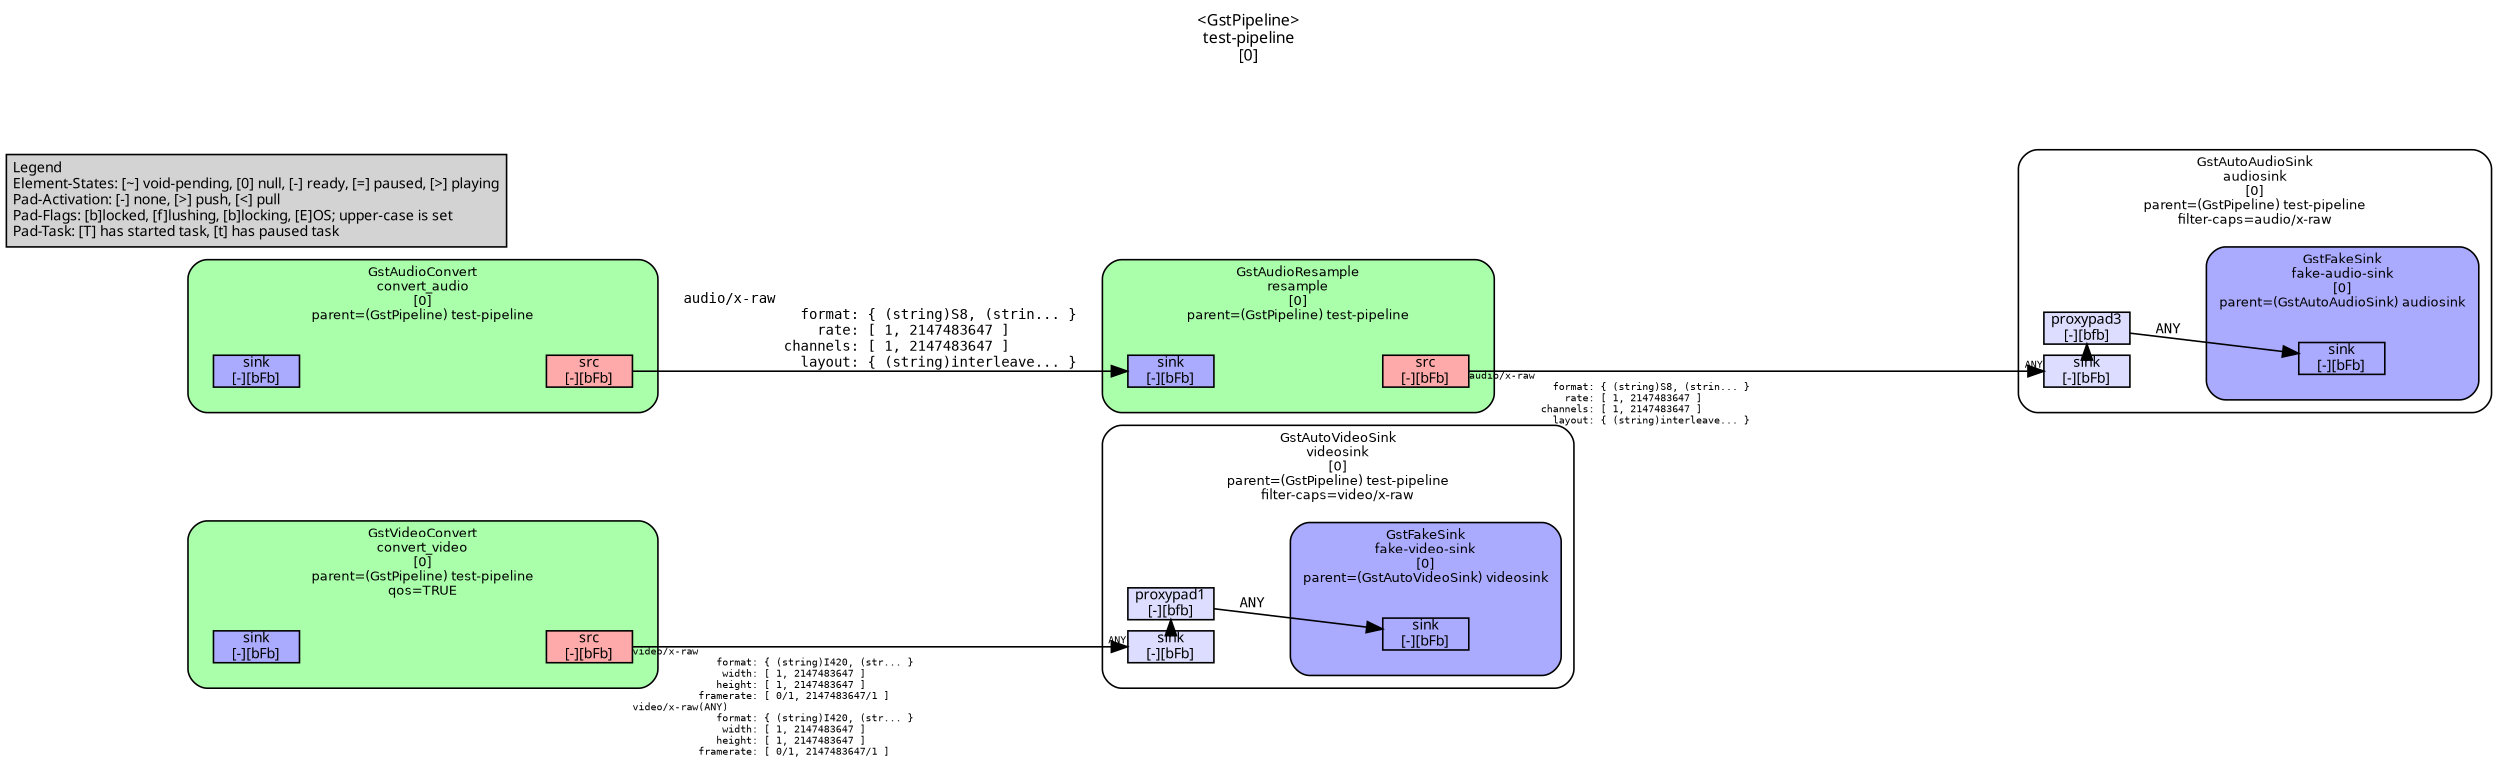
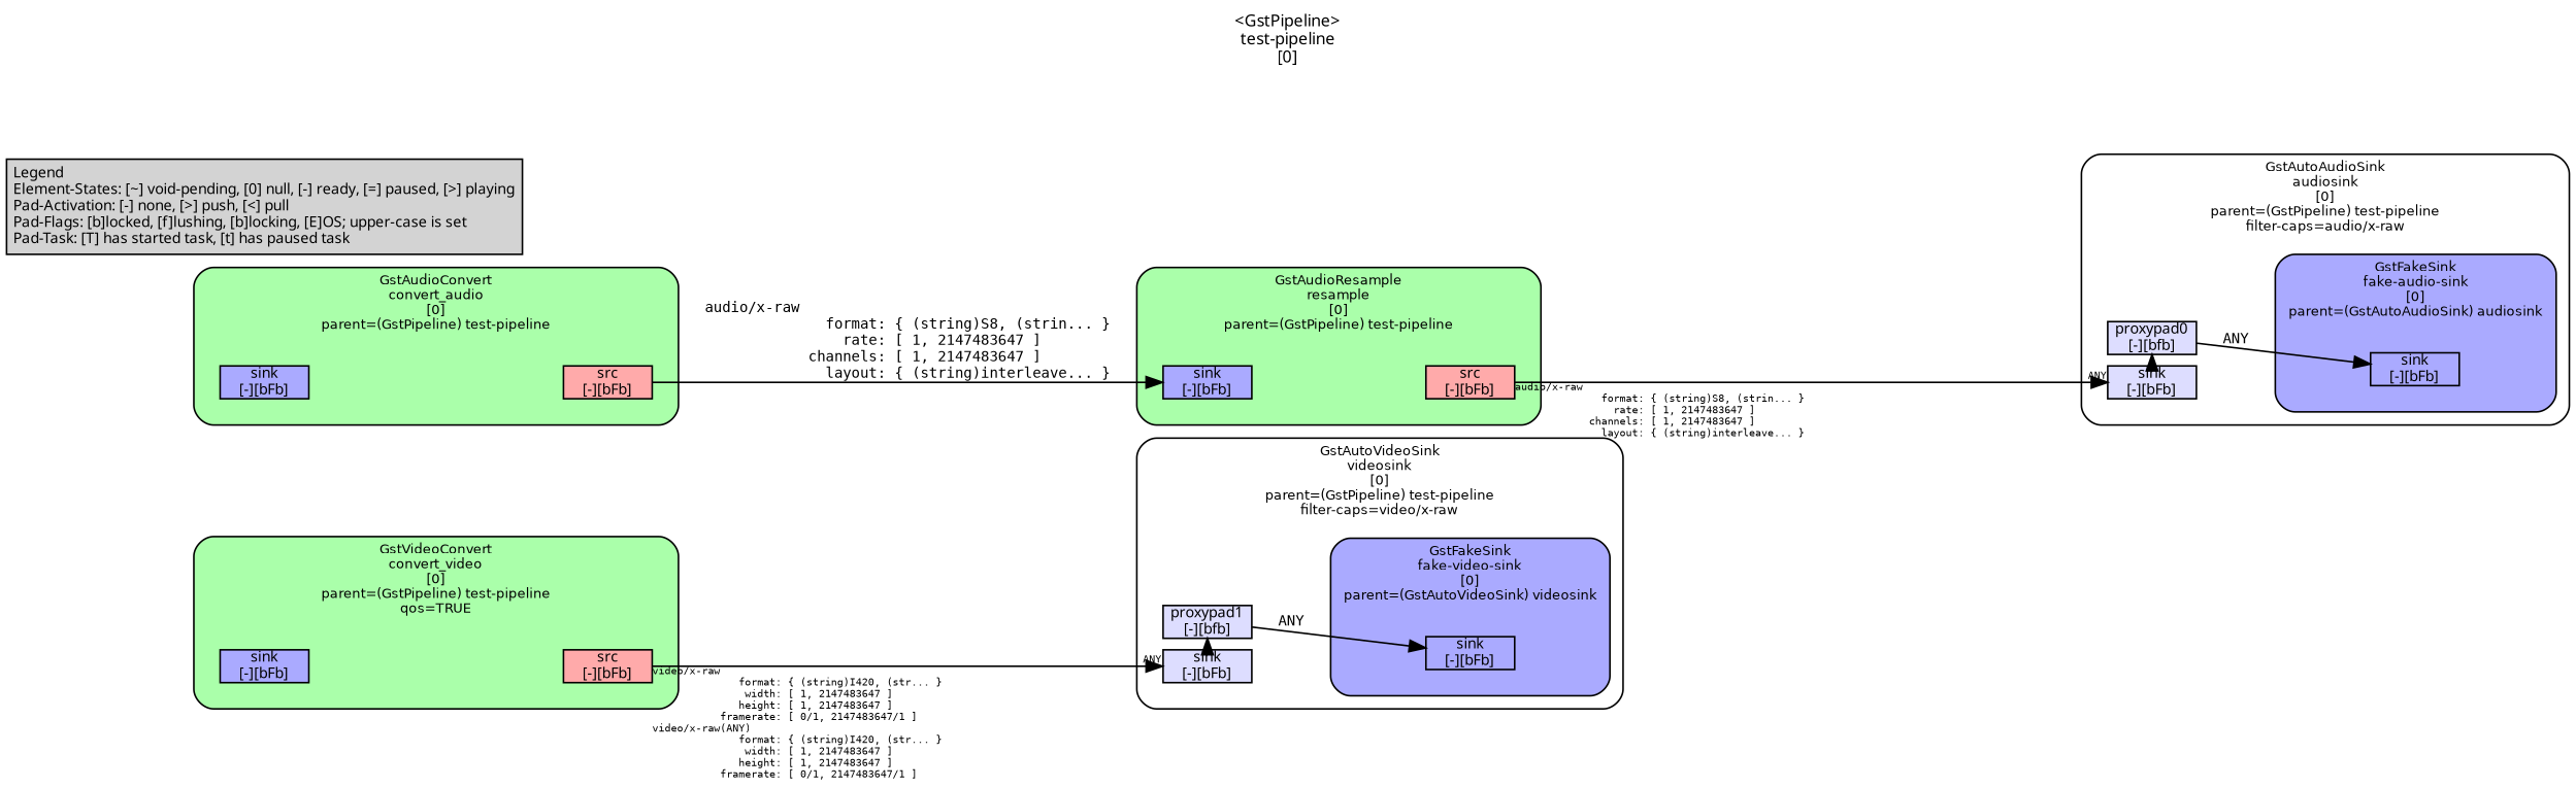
  digraph {
    fontname=sans
    fontsize=10
    label="<GstPipeline>\ntest-pipeline\n[0]"
    labelloc=t
    nodesep=.1
    rankdir=LR
    ranksep=.2
    node [color=black fillcolor="#aaaaff" fontname=sans fontsize=9 margin="0.0,0.0" shape=box style="filled,solid"]
    edge [fontname=monospace fontsize=9 labelfontsize=6]
    n1 [fillcolor="#ddddff" height=0.2 label="proxypad1\n[-][bfb]"]
    n2 [fillcolor="#ddddff" height=0.2 label="sink\n[-][bFb]"]
    n3 [height=0.2 label="sink\n[-][bFb]"]
    n4 [height=0.2 label="sink\n[-][bFb]"]
    n5 [fillcolor="#ffaaaa" height=0.2 label="src\n[-][bFb]"]
-   n6 [fillcolor="#ddddff" height=0.2 label="proxypad3\n[-][bfb]"]
+   n6 [fillcolor="#ddddff" height=0.2 label="proxypad0\n[-][bfb]"]
    n7 [fillcolor="#ddddff" height=0.2 label="sink\n[-][bFb]"]
    n8 [height=0.2 label="sink\n[-][bFb]"]
    n9 [height=0.2 label="sink\n[-][bFb]"]
    n10 [fillcolor="#ffaaaa" height=0.2 label="src\n[-][bFb]"]
    n11 [height=0.2 label="sink\n[-][bFb]"]
    n12 [fillcolor="#ffaaaa" height=0.2 label="src\n[-][bFb]"]
    n13 [label="Legend\lElement-States: [~] void-pending, [0] null, [-] ready, [=] paused, [>] playing\lPad-Activation: [-] none, [>] push, [<] pull\lPad-Flags: [b]locked, [f]lushing, [b]locking, [E]OS; upper-case is set\lPad-Task: [T] has started task, [t] has paused task\l" margin="0.05,0.05" style=filled color="" fillcolor=""]
    subgraph cluster_1 {
      color=black
      fillcolor="#ffffff"
      fontname="Bitstream Vera Sans"
      fontsize=8
      label="GstAutoVideoSink\nvideosink\n[0]\nparent=(GstPipeline) test-pipeline\nfilter-caps=video/x-raw"
      style="filled,rounded"
      subgraph cluster_2 {
        color=black
        fillcolor="#ffffff"
        fontname="Bitstream Vera Sans"
        fontsize=8
        label=""
        style=invis
        n1
        n2
      }
      subgraph cluster_3 {
        color=black
        fillcolor="#aaaaff"
        fontname="Bitstream Vera Sans"
        fontsize=8
        label="GstFakeSink\nfake-video-sink\n[0]\nparent=(GstAutoVideoSink) videosink"
        style="filled,rounded"
        subgraph cluster_4 {
          color=black
          fillcolor="#aaaaff"
          fontname="Bitstream Vera Sans"
          fontsize=8
          label=""
          style=invis
          n3
        }
      }
    }
    subgraph cluster_5 {
      color=black
      fillcolor="#aaffaa"
      fontname="Bitstream Vera Sans"
      fontsize=8
      label="GstVideoConvert\nconvert_video\n[0]\nparent=(GstPipeline) test-pipeline\nqos=TRUE"
      style="filled,rounded"
      subgraph cluster_6 {
        color=black
        fillcolor="#aaffaa"
        fontname="Bitstream Vera Sans"
        fontsize=8
        label=""
        style=invis
        n4
      }
      subgraph cluster_7 {
        color=black
        fillcolor="#aaffaa"
        fontname="Bitstream Vera Sans"
        fontsize=8
        label=""
        style=invis
        n5
      }
    }
    subgraph cluster_8 {
      color=black
      fillcolor="#ffffff"
      fontname="Bitstream Vera Sans"
      fontsize=8
      label="GstAutoAudioSink\naudiosink\n[0]\nparent=(GstPipeline) test-pipeline\nfilter-caps=audio/x-raw"
      style="filled,rounded"
      subgraph cluster_9 {
        color=black
        fillcolor="#ffffff"
        fontname="Bitstream Vera Sans"
        fontsize=8
        label=""
        style=invis
        n6
        n7
      }
      subgraph cluster_10 {
        color=black
        fillcolor="#aaaaff"
        fontname="Bitstream Vera Sans"
        fontsize=8
        label="GstFakeSink\nfake-audio-sink\n[0]\nparent=(GstAutoAudioSink) audiosink"
        style="filled,rounded"
        subgraph cluster_11 {
          color=black
          fillcolor="#aaaaff"
          fontname="Bitstream Vera Sans"
          fontsize=8
          label=""
          style=invis
          n8
        }
      }
    }
    subgraph cluster_12 {
      color=black
      fillcolor="#aaffaa"
      fontname="Bitstream Vera Sans"
      fontsize=8
      label="GstAudioResample\nresample\n[0]\nparent=(GstPipeline) test-pipeline"
      style="filled,rounded"
      subgraph cluster_13 {
        color=black
        fillcolor="#aaffaa"
        fontname="Bitstream Vera Sans"
        fontsize=8
        label=""
        style=invis
        n9
      }
      subgraph cluster_14 {
        color=black
        fillcolor="#aaffaa"
        fontname="Bitstream Vera Sans"
        fontsize=8
        label=""
        style=invis
        n10
      }
    }
    subgraph cluster_15 {
      color=black
      fillcolor="#aaffaa"
      fontname="Bitstream Vera Sans"
      fontsize=8
      label="GstAudioConvert\nconvert_audio\n[0]\nparent=(GstPipeline) test-pipeline"
      style="filled,rounded"
      subgraph cluster_16 {
        color=black
        fillcolor="#aaffaa"
        fontname="Bitstream Vera Sans"
        fontsize=8
        label=""
        style=invis
        n11
      }
      subgraph cluster_17 {
        color=black
        fillcolor="#aaffaa"
        fontname="Bitstream Vera Sans"
        fontsize=8
        label=""
        style=invis
        n12
      }
    }
    subgraph cluster_18 {
      color=black
      fillcolor="#ffffff"
      fontname="Bitstream Vera Sans"
      fontsize=8
      label="GstURIDecodeBin\nsource\n[0]\nparent=(GstPipeline) test-pipeline\ncaps=video/x-raw(ANY); audio/x-raw(ANY); text/x-raw(ANY); subpicture/x-dvd; subpictur…"
      style="filled,rounded"
    }
    n1 -> n3 [label=ANY]
    n2 -> n1 [minlen=0 style=dashed]
    n4 -> n5 [style=invis]
    n5 -> n2 [headlabel=ANY label="                                                  " labelangle=0 labeldistance=10 taillabel="video/x-raw\l              format: { (string)I420, (str... }\l               width: [ 1, 2147483647 ]\l              height: [ 1, 2147483647 ]\l           framerate: [ 0/1, 2147483647/1 ]\lvideo/x-raw(ANY)\l              format: { (string)I420, (str... }\l               width: [ 1, 2147483647 ]\l              height: [ 1, 2147483647 ]\l           framerate: [ 0/1, 2147483647/1 ]\l"]
    n6 -> n8 [label=ANY]
    n7 -> n6 [minlen=0 style=dashed]
    n9 -> n10 [style=invis]
    n10 -> n7 [headlabel=ANY label="                                                  " labelangle=0 labeldistance=10 taillabel="audio/x-raw\l              format: { (string)S8, (strin... }\l                rate: [ 1, 2147483647 ]\l            channels: [ 1, 2147483647 ]\l              layout: { (string)interleave... }\l"]
    n11 -> n12 [style=invis]
    n12 -> n9 [label="audio/x-raw\l              format: { (string)S8, (strin... }\l                rate: [ 1, 2147483647 ]\l            channels: [ 1, 2147483647 ]\l              layout: { (string)interleave... }\l"]
  }
